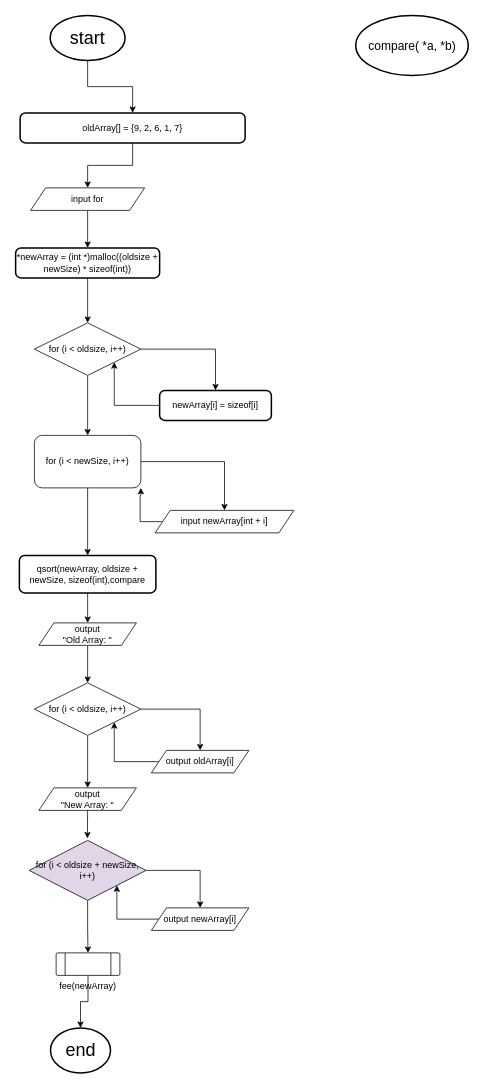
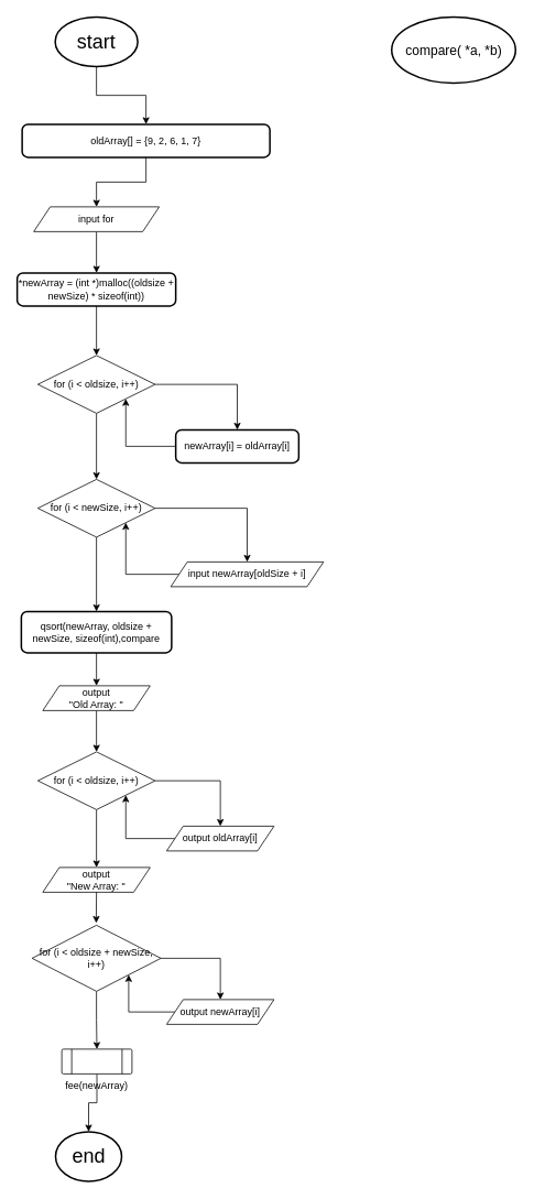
  <mxCell id="0" />
  <mxCell id="1" parent="0" />
  <mxCell id="2" style="edgeStyle=orthogonalEdgeStyle;rounded=0;orthogonalLoop=1;jettySize=auto;html=1;entryX=0.5;entryY=0;entryDx=0;entryDy=0;" edge="1" parent="1" source="3" target="8"><mxGeometry relative="1" as="geometry" /></mxCell>
  <mxCell id="3" value="&lt;font style=&quot;font-size: 24px;&quot;&gt;start&lt;/font&gt;" style="strokeWidth=2;html=1;shape=mxgraph.flowchart.start_1;whiteSpace=wrap;" vertex="1" parent="1"><mxGeometry x="66" y="20" width="100" height="60" as="geometry" /></mxCell>
  <mxCell id="4" value="&lt;font style=&quot;font-size: 24px;&quot;&gt;end&lt;/font&gt;" style="strokeWidth=2;html=1;shape=mxgraph.flowchart.start_1;whiteSpace=wrap;" vertex="1" parent="1"><mxGeometry x="66.5" y="1370" width="80" height="60" as="geometry" /></mxCell>
  <mxCell id="5" style="edgeStyle=orthogonalEdgeStyle;rounded=0;orthogonalLoop=1;jettySize=auto;html=1;entryX=0.5;entryY=0;entryDx=0;entryDy=0;" edge="1" parent="1" source="6" target="10"><mxGeometry relative="1" as="geometry" /></mxCell>
  <mxCell id="6" value="input for" style="shape=parallelogram;perimeter=parallelogramPerimeter;whiteSpace=wrap;html=1;fixedSize=1;" vertex="1" parent="1"><mxGeometry x="40" y="250" width="152" height="30" as="geometry" /></mxCell>
  <mxCell id="7" style="edgeStyle=orthogonalEdgeStyle;rounded=0;orthogonalLoop=1;jettySize=auto;html=1;entryX=0.5;entryY=0;entryDx=0;entryDy=0;" edge="1" parent="1" source="8" target="6"><mxGeometry relative="1" as="geometry" /></mxCell>
  <mxCell id="8" value="oldArray[] = {9, 2, 6, 1, 7}" style="rounded=1;whiteSpace=wrap;html=1;absoluteArcSize=1;arcSize=14;strokeWidth=2;" vertex="1" parent="1"><mxGeometry x="26" y="150" width="300" height="40" as="geometry" /></mxCell>
  <mxCell id="9" style="edgeStyle=orthogonalEdgeStyle;rounded=0;orthogonalLoop=1;jettySize=auto;html=1;entryX=0.5;entryY=0;entryDx=0;entryDy=0;" edge="1" parent="1" source="10" target="13"><mxGeometry relative="1" as="geometry" /></mxCell>
  <mxCell id="10" value="*newArray = (int *)malloc((oldsize + newSize) * sizeof(int))" style="rounded=1;whiteSpace=wrap;html=1;absoluteArcSize=1;arcSize=14;strokeWidth=2;" vertex="1" parent="1"><mxGeometry x="20" y="330" width="192" height="40" as="geometry" /></mxCell>
  <mxCell id="11" style="edgeStyle=orthogonalEdgeStyle;rounded=0;orthogonalLoop=1;jettySize=auto;html=1;entryX=0.5;entryY=0;entryDx=0;entryDy=0;" edge="1" parent="1" source="13" target="15"><mxGeometry relative="1" as="geometry" /></mxCell>
  <mxCell id="12" style="edgeStyle=orthogonalEdgeStyle;rounded=0;orthogonalLoop=1;jettySize=auto;html=1;entryX=0.5;entryY=0;entryDx=0;entryDy=0;" edge="1" parent="1" source="13" target="18"><mxGeometry relative="1" as="geometry" /></mxCell>
  <mxCell id="13" value="for (i &amp;lt; oldsize, i++)" style="rhombus;whiteSpace=wrap;html=1;" vertex="1" parent="1"><mxGeometry x="45" y="430" width="142" height="70" as="geometry" /></mxCell>
  <mxCell id="14" style="edgeStyle=orthogonalEdgeStyle;rounded=0;orthogonalLoop=1;jettySize=auto;html=1;entryX=1;entryY=1;entryDx=0;entryDy=0;" edge="1" parent="1" source="15" target="13"><mxGeometry relative="1" as="geometry" /></mxCell>
- <mxCell id="15" value="newArray[i] = sizeof[i]" style="rounded=1;whiteSpace=wrap;html=1;absoluteArcSize=1;arcSize=14;strokeWidth=2;" vertex="1" parent="1"><mxGeometry x="212" y="520" width="149" height="40" as="geometry" /></mxCell>
+ <mxCell id="15" value="newArray[i] = oldArray[i]" style="rounded=1;whiteSpace=wrap;html=1;absoluteArcSize=1;arcSize=14;strokeWidth=2;" vertex="1" parent="1"><mxGeometry x="212" y="520" width="149" height="40" as="geometry" /></mxCell>
  <mxCell id="16" style="edgeStyle=orthogonalEdgeStyle;rounded=0;orthogonalLoop=1;jettySize=auto;html=1;entryX=0.5;entryY=0;entryDx=0;entryDy=0;" edge="1" parent="1" source="18" target="20"><mxGeometry relative="1" as="geometry"><mxPoint x="286.5" y="670" as="targetPoint" /></mxGeometry></mxCell>
  <mxCell id="17" style="edgeStyle=orthogonalEdgeStyle;rounded=0;orthogonalLoop=1;jettySize=auto;html=1;entryX=0.5;entryY=0;entryDx=0;entryDy=0;" edge="1" parent="1" source="18" target="22"><mxGeometry relative="1" as="geometry" /></mxCell>
- <mxCell id="18" value="for (i &amp;lt; newSize, i++)" style="whiteSpace=wrap;html=1;rounded=1;" vertex="1" parent="1"><mxGeometry x="45" y="580" width="142" height="70" as="geometry" /></mxCell>
+ <mxCell id="18" value="for (i &amp;lt; newSize, i++)" style="rhombus;whiteSpace=wrap;html=1;" vertex="1" parent="1"><mxGeometry x="45" y="580" width="142" height="70" as="geometry" /></mxCell>
  <mxCell id="19" style="edgeStyle=orthogonalEdgeStyle;rounded=0;orthogonalLoop=1;jettySize=auto;html=1;entryX=1;entryY=1;entryDx=0;entryDy=0;" edge="1" parent="1" source="20" target="18"><mxGeometry relative="1" as="geometry" /></mxCell>
- <mxCell id="20" value="input newArray[int + i]" style="shape=parallelogram;perimeter=parallelogramPerimeter;whiteSpace=wrap;html=1;fixedSize=1;" vertex="1" parent="1"><mxGeometry x="206" y="680" width="185" height="30" as="geometry" /></mxCell>
+ <mxCell id="20" value="input newArray[oldSize + i]" style="shape=parallelogram;perimeter=parallelogramPerimeter;whiteSpace=wrap;html=1;fixedSize=1;" vertex="1" parent="1"><mxGeometry x="206" y="680" width="185" height="30" as="geometry" /></mxCell>
  <mxCell id="21" style="edgeStyle=orthogonalEdgeStyle;rounded=0;orthogonalLoop=1;jettySize=auto;html=1;entryX=0.5;entryY=0;entryDx=0;entryDy=0;" edge="1" parent="1" source="22" target="29"><mxGeometry relative="1" as="geometry" /></mxCell>
  <mxCell id="22" value="qsort(newArray, oldsize + newSize, sizeof(int),compare" style="rounded=1;whiteSpace=wrap;html=1;absoluteArcSize=1;arcSize=14;strokeWidth=2;" vertex="1" parent="1"><mxGeometry x="25" y="740" width="182" height="50" as="geometry" /></mxCell>
  <mxCell id="23" style="edgeStyle=orthogonalEdgeStyle;rounded=0;orthogonalLoop=1;jettySize=auto;html=1;entryX=0.5;entryY=0;entryDx=0;entryDy=0;" edge="1" parent="1" source="25" target="27"><mxGeometry relative="1" as="geometry" /></mxCell>
  <mxCell id="24" style="edgeStyle=orthogonalEdgeStyle;rounded=0;orthogonalLoop=1;jettySize=auto;html=1;entryX=0.5;entryY=0;entryDx=0;entryDy=0;" edge="1" parent="1" source="25" target="30"><mxGeometry relative="1" as="geometry" /></mxCell>
  <mxCell id="25" value="for (i &amp;lt; oldsize, i++)" style="rhombus;whiteSpace=wrap;html=1;" vertex="1" parent="1"><mxGeometry x="45" y="910" width="142" height="70" as="geometry" /></mxCell>
  <mxCell id="26" style="edgeStyle=orthogonalEdgeStyle;rounded=0;orthogonalLoop=1;jettySize=auto;html=1;entryX=1;entryY=1;entryDx=0;entryDy=0;" edge="1" parent="1" source="27" target="25"><mxGeometry relative="1" as="geometry" /></mxCell>
  <mxCell id="27" value="output oldArray[i]" style="shape=parallelogram;perimeter=parallelogramPerimeter;whiteSpace=wrap;html=1;fixedSize=1;" vertex="1" parent="1"><mxGeometry x="201" y="1000" width="130" height="30" as="geometry" /></mxCell>
  <mxCell id="28" style="edgeStyle=orthogonalEdgeStyle;rounded=0;orthogonalLoop=1;jettySize=auto;html=1;entryX=0.5;entryY=0;entryDx=0;entryDy=0;" edge="1" parent="1" source="29" target="25"><mxGeometry relative="1" as="geometry" /></mxCell>
  <mxCell id="29" value="output&lt;br&gt;&quot;Old Array: &quot;" style="shape=parallelogram;perimeter=parallelogramPerimeter;whiteSpace=wrap;html=1;fixedSize=1;" vertex="1" parent="1"><mxGeometry x="51" y="830" width="130" height="30" as="geometry" /></mxCell>
  <mxCell id="30" value="output&lt;br&gt;&quot;New Array: &quot;" style="shape=parallelogram;perimeter=parallelogramPerimeter;whiteSpace=wrap;html=1;fixedSize=1;" vertex="1" parent="1"><mxGeometry x="51" y="1050" width="130" height="30" as="geometry" /></mxCell>
  <mxCell id="31" style="edgeStyle=orthogonalEdgeStyle;rounded=0;orthogonalLoop=1;jettySize=auto;html=1;entryX=0.5;entryY=0;entryDx=0;entryDy=0;" edge="1" parent="1" source="33" target="35"><mxGeometry relative="1" as="geometry" /></mxCell>
  <mxCell id="32" style="edgeStyle=orthogonalEdgeStyle;rounded=0;orthogonalLoop=1;jettySize=auto;html=1;" edge="1" parent="1" source="33" target="38"><mxGeometry relative="1" as="geometry" /></mxCell>
- <mxCell id="33" value="for (i &amp;lt; oldsize + newSize, i++)" style="rhombus;whiteSpace=wrap;html=1;fillColor=#e1d5e7;" vertex="1" parent="1"><mxGeometry x="38" y="1120" width="156" height="80" as="geometry" /></mxCell>
+ <mxCell id="33" value="for (i &amp;lt; oldsize + newSize, i++)" style="rhombus;whiteSpace=wrap;html=1;" vertex="1" parent="1"><mxGeometry x="38" y="1120" width="156" height="80" as="geometry" /></mxCell>
  <mxCell id="34" style="edgeStyle=orthogonalEdgeStyle;rounded=0;orthogonalLoop=1;jettySize=auto;html=1;entryX=1;entryY=1;entryDx=0;entryDy=0;" edge="1" parent="1" source="35" target="33"><mxGeometry relative="1" as="geometry" /></mxCell>
  <mxCell id="35" value="output newArray[i]" style="shape=parallelogram;perimeter=parallelogramPerimeter;whiteSpace=wrap;html=1;fixedSize=1;" vertex="1" parent="1"><mxGeometry x="201" y="1210" width="130" height="30" as="geometry" /></mxCell>
  <mxCell id="36" style="edgeStyle=orthogonalEdgeStyle;rounded=0;orthogonalLoop=1;jettySize=auto;html=1;exitX=0.5;exitY=1;exitDx=0;exitDy=0;entryX=0.498;entryY=-0.033;entryDx=0;entryDy=0;entryPerimeter=0;" edge="1" parent="1" source="30" target="33"><mxGeometry relative="1" as="geometry" /></mxCell>
  <mxCell id="37" style="edgeStyle=orthogonalEdgeStyle;rounded=0;orthogonalLoop=1;jettySize=auto;html=1;" edge="1" parent="1" source="38" target="4"><mxGeometry relative="1" as="geometry" /></mxCell>
  <mxCell id="38" value="fee(newArray)" style="verticalLabelPosition=bottom;verticalAlign=top;html=1;shape=process;whiteSpace=wrap;rounded=1;size=0.14;arcSize=6;" vertex="1" parent="1"><mxGeometry x="74" y="1270" width="85" height="30" as="geometry" /></mxCell>
  <mxCell id="39" value="&lt;font style=&quot;font-size: 16px;&quot;&gt;compare( *a, *b)&lt;/font&gt;" style="strokeWidth=2;html=1;shape=mxgraph.flowchart.start_1;whiteSpace=wrap;" vertex="1" parent="1"><mxGeometry x="473.5" y="20" width="150" height="80" as="geometry" /></mxCell>
